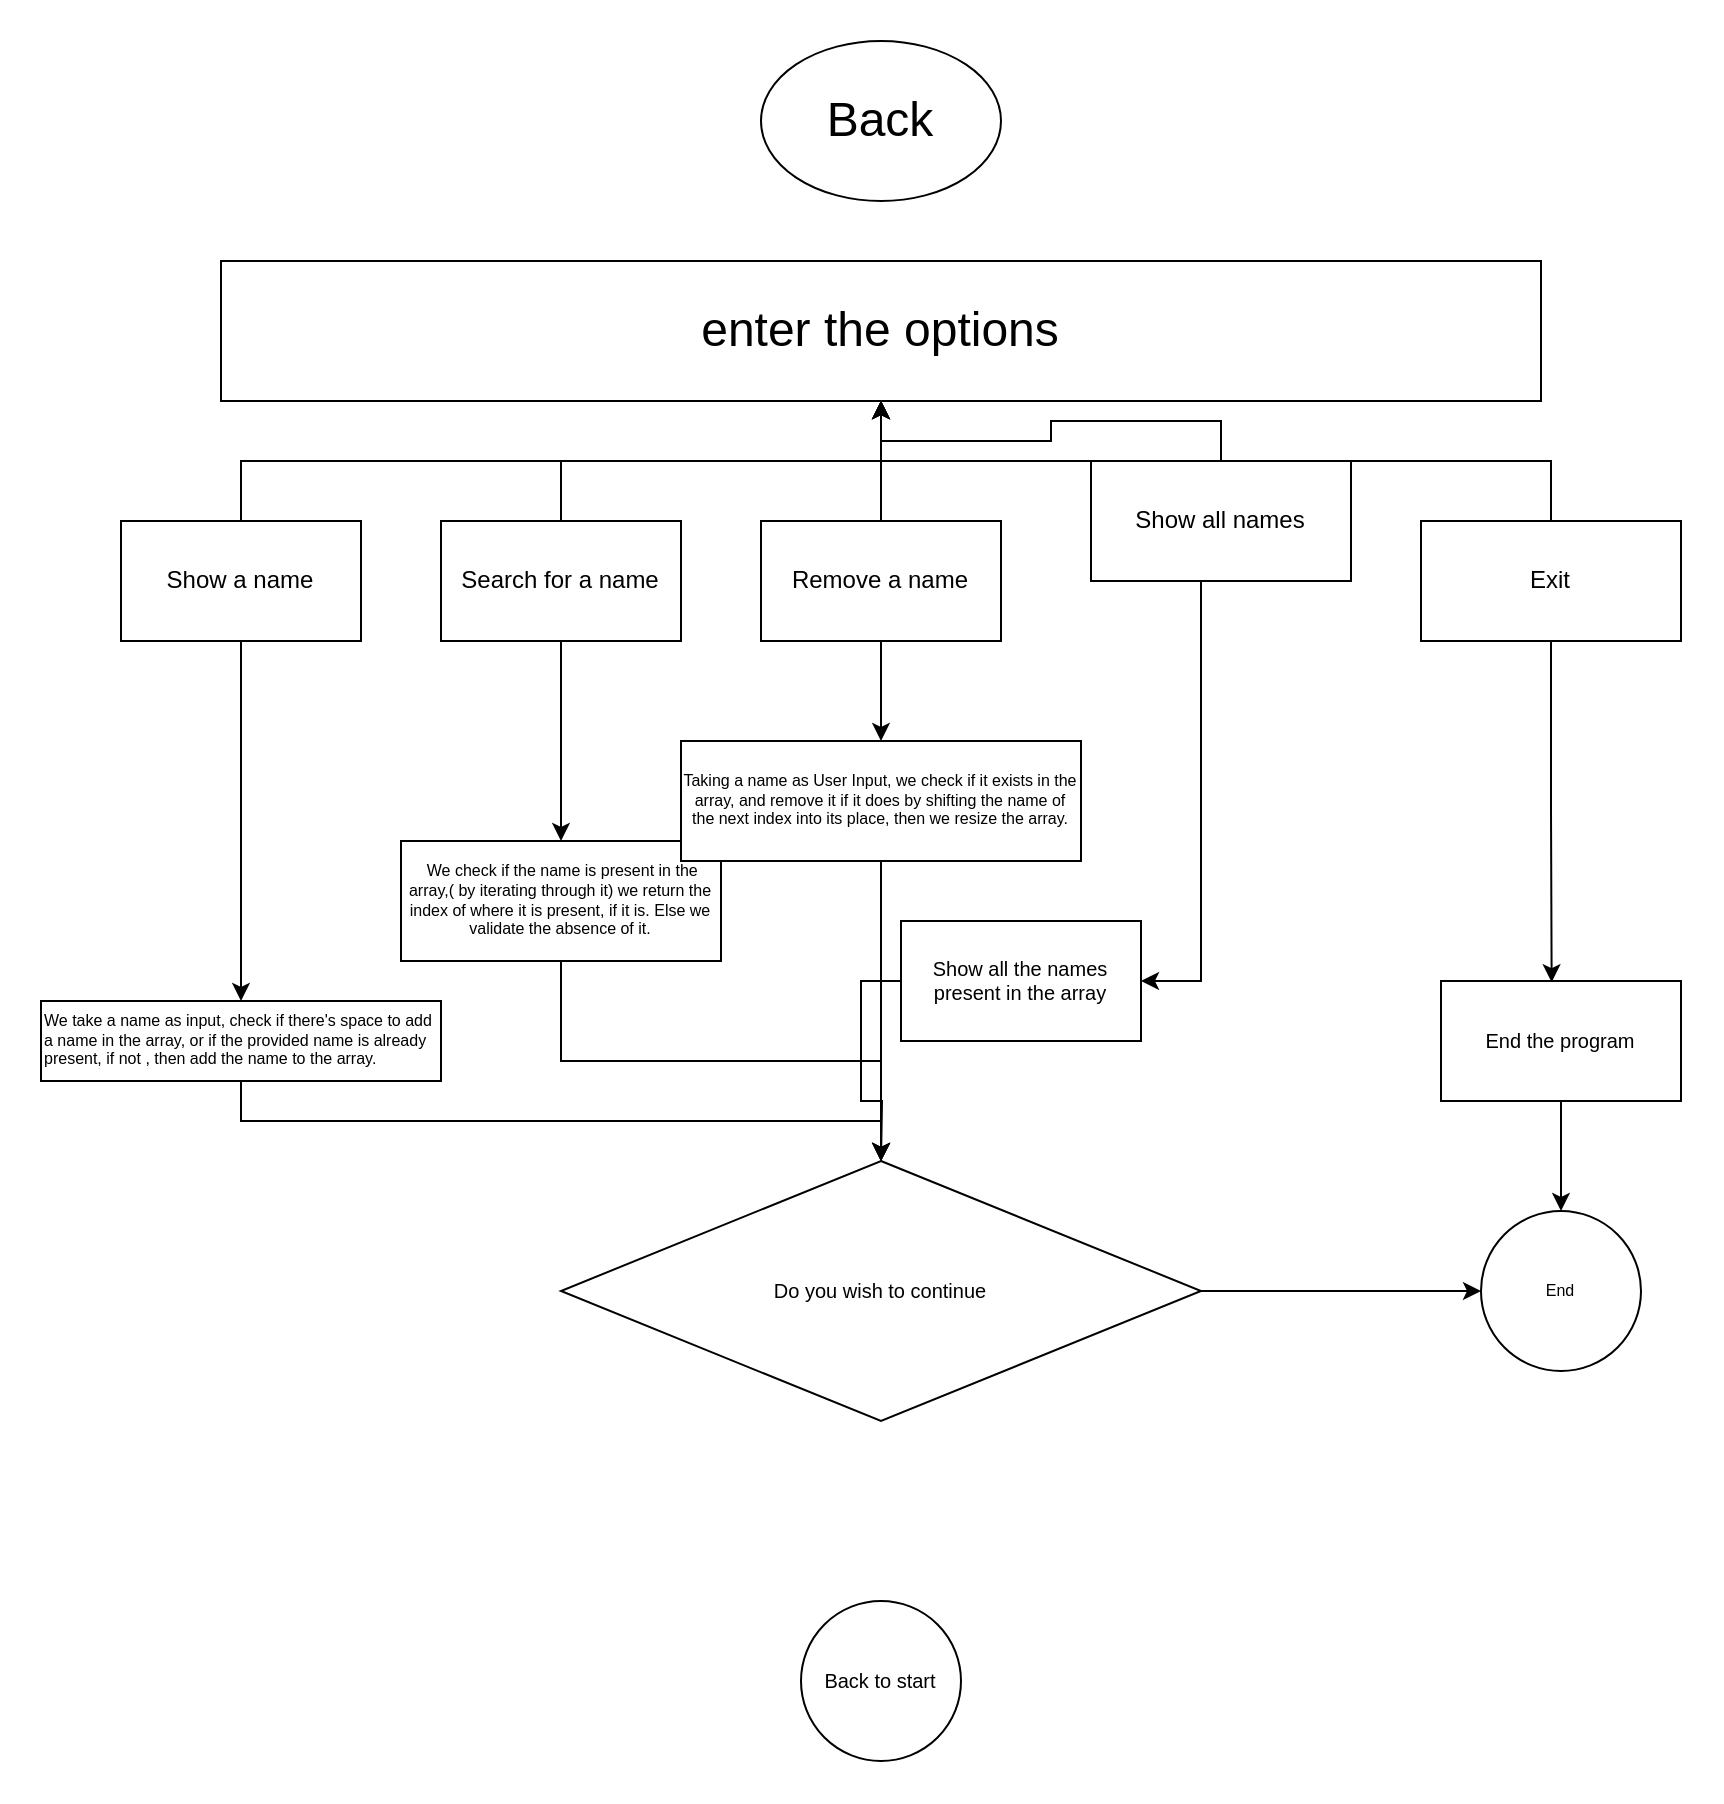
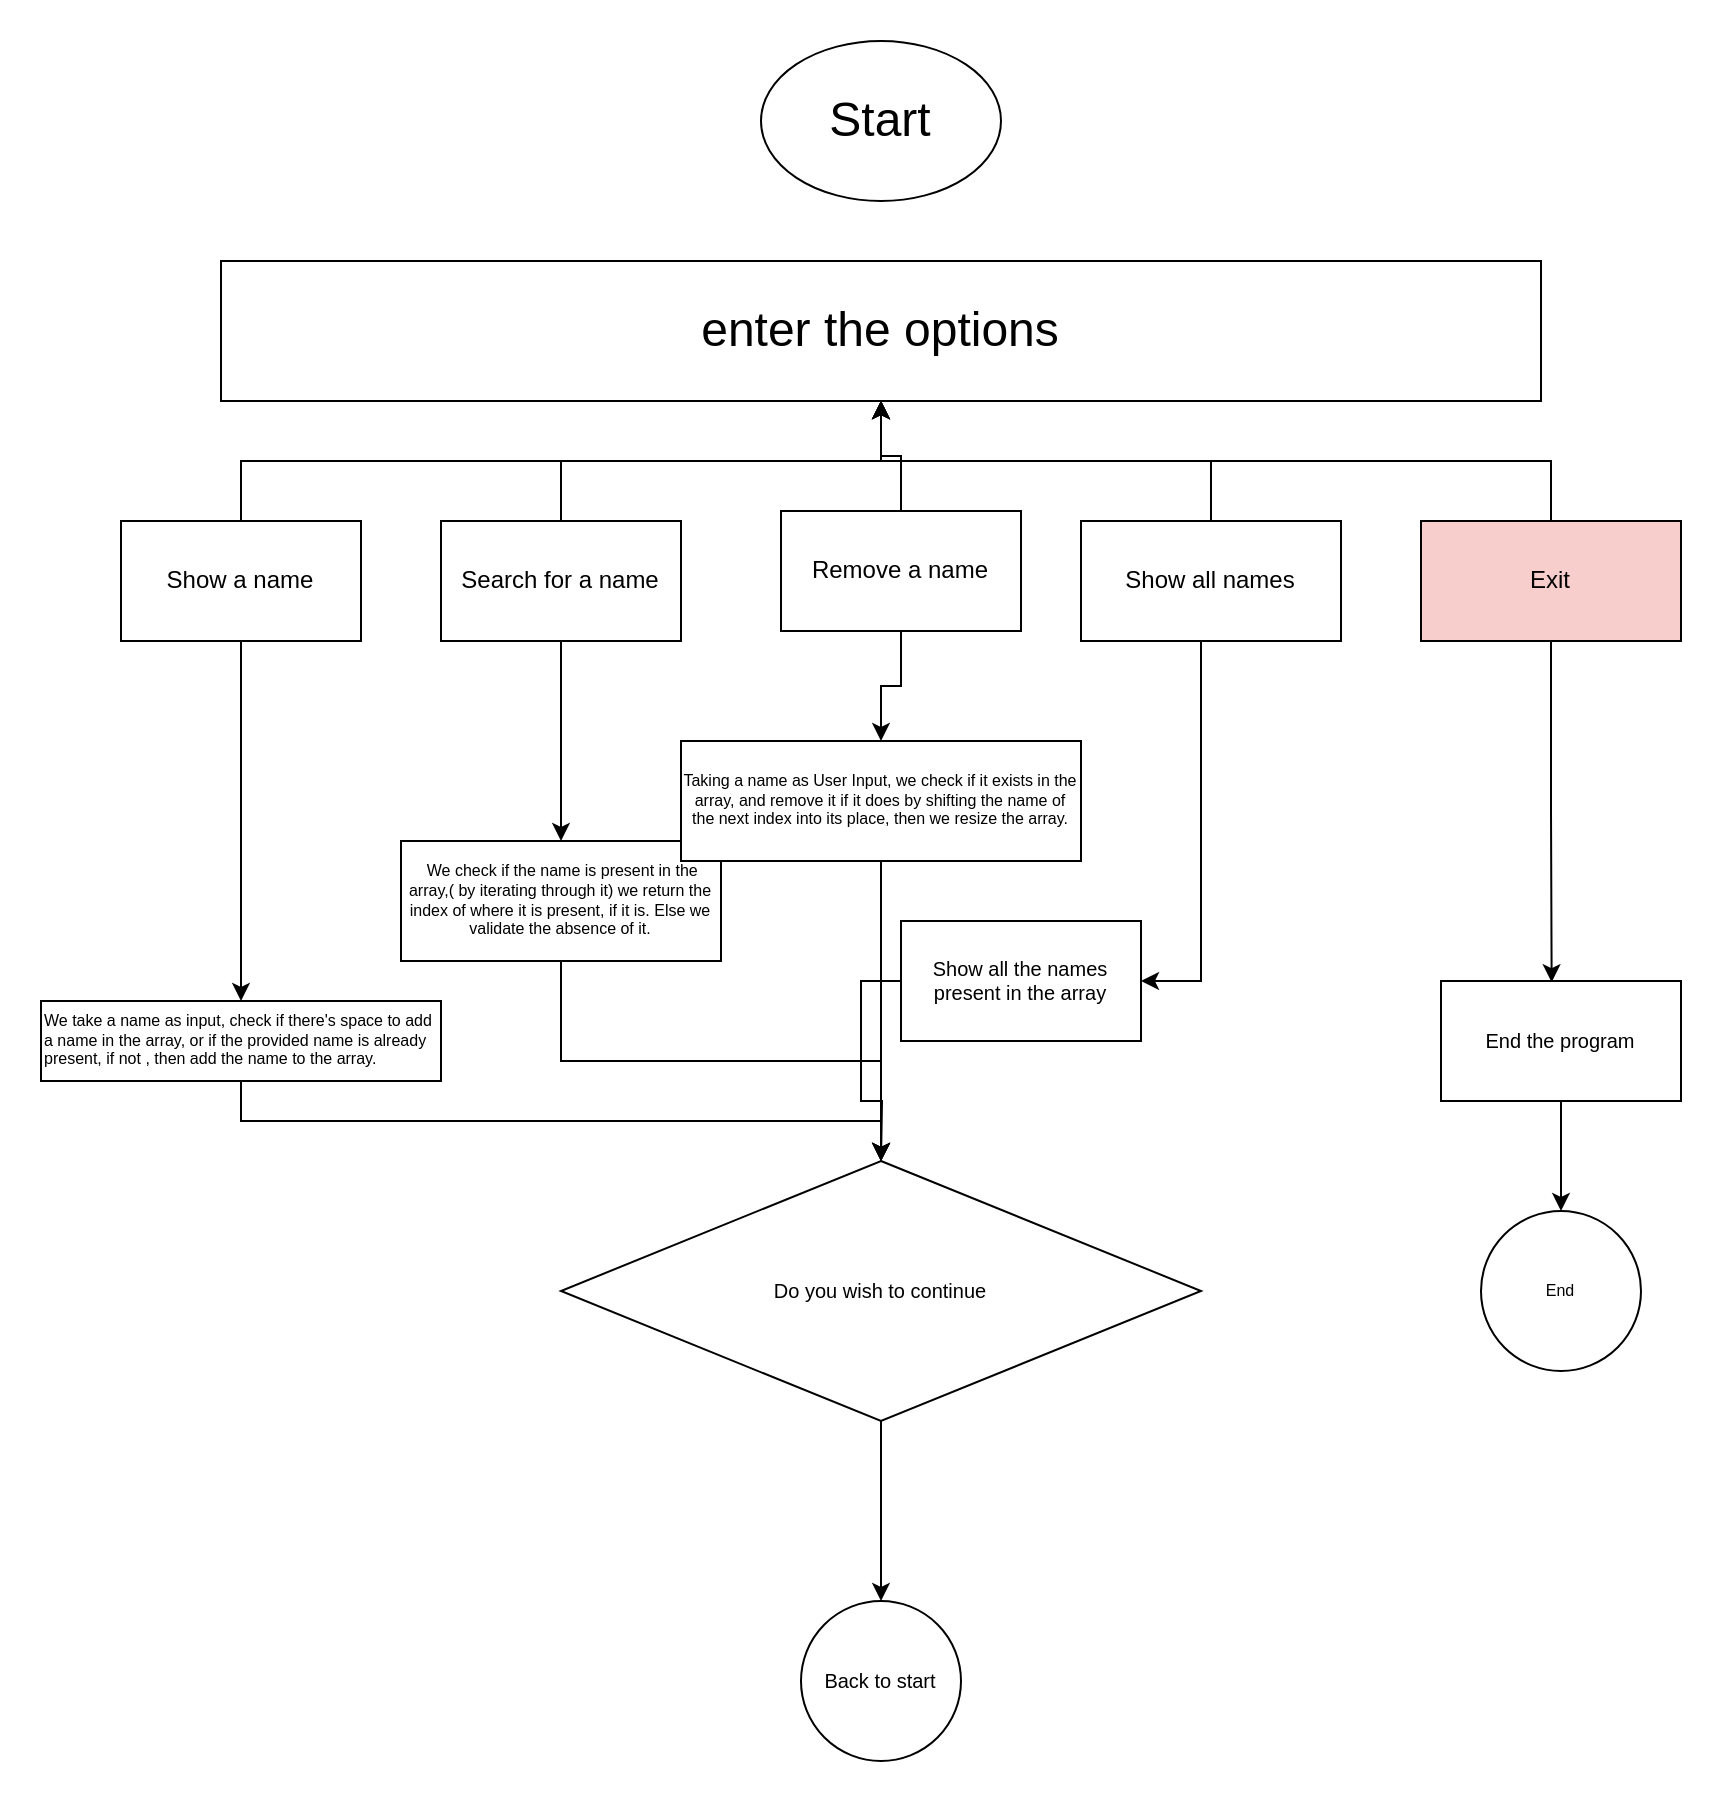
  <mxCell id="0" />
  <mxCell id="1" parent="0" />
  <mxCell id="2" value="&lt;font style=&quot;font-size: 24px;&quot;&gt;enter the options&lt;/font&gt;" style="rounded=0;whiteSpace=wrap;html=1;" vertex="1" parent="1"><mxGeometry x="110" y="130" width="660" height="70" as="geometry" /></mxCell>
  <mxCell id="3" style="edgeStyle=orthogonalEdgeStyle;rounded=0;orthogonalLoop=1;jettySize=auto;html=1;entryX=0.5;entryY=1;entryDx=0;entryDy=0;" edge="1" parent="1" source="5" target="2"><mxGeometry relative="1" as="geometry" /></mxCell>
  <mxCell id="4" value="" style="edgeStyle=orthogonalEdgeStyle;rounded=0;orthogonalLoop=1;jettySize=auto;html=1;fontSize=24;" edge="1" parent="1" source="5" target="20"><mxGeometry relative="1" as="geometry" /></mxCell>
  <mxCell id="5" value="Show a name" style="rounded=0;whiteSpace=wrap;html=1;" vertex="1" parent="1"><mxGeometry x="60" y="260" width="120" height="60" as="geometry" /></mxCell>
  <mxCell id="6" value="" style="edgeStyle=orthogonalEdgeStyle;rounded=0;orthogonalLoop=1;jettySize=auto;html=1;" edge="1" parent="1" source="8" target="2"><mxGeometry relative="1" as="geometry" /></mxCell>
  <mxCell id="7" style="edgeStyle=orthogonalEdgeStyle;rounded=0;orthogonalLoop=1;jettySize=auto;html=1;entryX=0.5;entryY=0;entryDx=0;entryDy=0;fontSize=8;" edge="1" parent="1" source="8" target="22"><mxGeometry relative="1" as="geometry" /></mxCell>
  <mxCell id="8" value="Search for a name" style="rounded=0;whiteSpace=wrap;html=1;" vertex="1" parent="1"><mxGeometry x="220" y="260" width="120" height="60" as="geometry" /></mxCell>
  <mxCell id="9" value="" style="edgeStyle=orthogonalEdgeStyle;rounded=0;orthogonalLoop=1;jettySize=auto;html=1;" edge="1" parent="1" source="11" target="2"><mxGeometry relative="1" as="geometry" /></mxCell>
  <mxCell id="10" value="" style="edgeStyle=orthogonalEdgeStyle;rounded=0;orthogonalLoop=1;jettySize=auto;html=1;fontSize=8;" edge="1" parent="1" source="11" target="24"><mxGeometry relative="1" as="geometry" /></mxCell>
- <mxCell id="11" value="Remove a name" style="rounded=0;whiteSpace=wrap;html=1;" vertex="1" parent="1"><mxGeometry x="380" y="260" width="120" height="60" as="geometry" /></mxCell>
+ <mxCell id="11" value="Remove a name" style="rounded=0;whiteSpace=wrap;html=1;" vertex="1" parent="1"><mxGeometry x="390" y="255" width="120" height="60" as="geometry" /></mxCell>
  <mxCell id="12" value="" style="edgeStyle=orthogonalEdgeStyle;rounded=0;orthogonalLoop=1;jettySize=auto;html=1;" edge="1" parent="1" source="14" target="2"><mxGeometry relative="1" as="geometry" /></mxCell>
  <mxCell id="13" style="edgeStyle=orthogonalEdgeStyle;rounded=0;orthogonalLoop=1;jettySize=auto;html=1;fontSize=8;" edge="1" parent="1" source="14" target="26"><mxGeometry relative="1" as="geometry"><Array as="points"><mxPoint x="600" y="350" /><mxPoint x="600" y="350" /></Array></mxGeometry></mxCell>
- <mxCell id="14" value="Show all names" style="rounded=0;whiteSpace=wrap;html=1;" vertex="1" parent="1"><mxGeometry x="545" y="230" width="130" height="60" as="geometry" /></mxCell>
+ <mxCell id="14" value="Show all names" style="rounded=0;whiteSpace=wrap;html=1;" vertex="1" parent="1"><mxGeometry x="540" y="260" width="130" height="60" as="geometry" /></mxCell>
  <mxCell id="15" value="" style="edgeStyle=orthogonalEdgeStyle;rounded=0;orthogonalLoop=1;jettySize=auto;html=1;" edge="1" parent="1" source="17" target="2"><mxGeometry relative="1" as="geometry"><Array as="points"><mxPoint x="775" y="230" /><mxPoint x="440" y="230" /></Array></mxGeometry></mxCell>
  <mxCell id="16" style="edgeStyle=orthogonalEdgeStyle;rounded=0;orthogonalLoop=1;jettySize=auto;html=1;entryX=0.461;entryY=0.01;entryDx=0;entryDy=0;entryPerimeter=0;fontSize=10;" edge="1" parent="1" source="17" target="28"><mxGeometry relative="1" as="geometry" /></mxCell>
- <mxCell id="17" value="Exit" style="rounded=0;whiteSpace=wrap;html=1;" vertex="1" parent="1"><mxGeometry x="710" y="260" width="130" height="60" as="geometry" /></mxCell>
- <mxCell id="18" value="Back&lt;br&gt;" style="ellipse;whiteSpace=wrap;html=1;fontSize=24;" vertex="1" parent="1"><mxGeometry x="380" y="20" width="120" height="80" as="geometry" /></mxCell>
+ <mxCell id="17" value="Exit" style="rounded=0;whiteSpace=wrap;html=1;fillColor=#f8cecc;" vertex="1" parent="1"><mxGeometry x="710" y="260" width="130" height="60" as="geometry" /></mxCell>
+ <mxCell id="18" value="Start&lt;br&gt;" style="ellipse;whiteSpace=wrap;html=1;fontSize=24;" vertex="1" parent="1"><mxGeometry x="380" y="20" width="120" height="80" as="geometry" /></mxCell>
  <mxCell id="19" style="edgeStyle=orthogonalEdgeStyle;rounded=0;orthogonalLoop=1;jettySize=auto;html=1;exitX=0.5;exitY=1;exitDx=0;exitDy=0;fontSize=10;" edge="1" parent="1" source="20" target="30"><mxGeometry relative="1" as="geometry" /></mxCell>
  <mxCell id="20" value="&lt;div style=&quot;&quot;&gt;&lt;font style=&quot;font-size: 8px;&quot;&gt;We take a name as input, check if there's space to add a name in the array, or if the provided name is already present, if not , then add the name to the array.&lt;/font&gt;&lt;br&gt;&lt;/div&gt;" style="whiteSpace=wrap;html=1;rounded=0;fontSize=08;align=left;" vertex="1" parent="1"><mxGeometry x="20" y="500" width="200" height="40" as="geometry" /></mxCell>
  <mxCell id="21" style="edgeStyle=orthogonalEdgeStyle;rounded=0;orthogonalLoop=1;jettySize=auto;html=1;exitX=0.5;exitY=1;exitDx=0;exitDy=0;entryX=0.5;entryY=0;entryDx=0;entryDy=0;fontSize=10;" edge="1" parent="1" source="22" target="30"><mxGeometry relative="1" as="geometry" /></mxCell>
  <mxCell id="22" value="&amp;nbsp;We check if the name is present in the array,( by iterating through it) we return the index of where it is present, if it is. Else we validate the absence of it." style="rounded=0;whiteSpace=wrap;html=1;fontSize=8;" vertex="1" parent="1"><mxGeometry x="200" y="420" width="160" height="60" as="geometry" /></mxCell>
  <mxCell id="23" style="edgeStyle=orthogonalEdgeStyle;rounded=0;orthogonalLoop=1;jettySize=auto;html=1;exitX=0.5;exitY=1;exitDx=0;exitDy=0;entryX=0.5;entryY=0;entryDx=0;entryDy=0;fontSize=10;" edge="1" parent="1" source="24" target="30"><mxGeometry relative="1" as="geometry" /></mxCell>
  <mxCell id="24" value="Taking a name as User Input, we check if it exists in the array, and remove it if it does by shifting the name of the next index into its place, then we resize the array." style="rounded=0;whiteSpace=wrap;html=1;fontSize=8;" vertex="1" parent="1"><mxGeometry x="340" y="370" width="200" height="60" as="geometry" /></mxCell>
  <mxCell id="25" style="edgeStyle=orthogonalEdgeStyle;rounded=0;orthogonalLoop=1;jettySize=auto;html=1;fontSize=10;" edge="1" parent="1" source="26"><mxGeometry relative="1" as="geometry"><mxPoint x="440" y="580" as="targetPoint" /></mxGeometry></mxCell>
  <mxCell id="26" value="&lt;font style=&quot;font-size: 10px;&quot;&gt;Show all the names present in the array&lt;/font&gt;" style="rounded=0;whiteSpace=wrap;html=1;fontSize=8;" vertex="1" parent="1"><mxGeometry x="450" y="460" width="120" height="60" as="geometry" /></mxCell>
  <mxCell id="27" value="" style="edgeStyle=orthogonalEdgeStyle;rounded=0;orthogonalLoop=1;jettySize=auto;html=1;fontSize=10;" edge="1" parent="1" source="28" target="32"><mxGeometry relative="1" as="geometry" /></mxCell>
  <mxCell id="28" value="&lt;font style=&quot;font-size: 10px;&quot;&gt;End the program&lt;/font&gt;" style="rounded=0;whiteSpace=wrap;html=1;fontSize=8;" vertex="1" parent="1"><mxGeometry x="720" y="490" width="120" height="60" as="geometry" /></mxCell>
- <mxCell id="29" style="edgeStyle=orthogonalEdgeStyle;rounded=0;orthogonalLoop=1;jettySize=auto;html=1;entryX=0;entryY=0.5;entryDx=0;entryDy=0;fontSize=10;" edge="1" parent="1" source="30" target="32"><mxGeometry relative="1" as="geometry" /></mxCell>
+ <mxCell id="29" style="edgeStyle=orthogonalEdgeStyle;rounded=0;orthogonalLoop=1;jettySize=auto;html=1;fontSize=10;" edge="1" parent="1" source="30" target="31"><mxGeometry relative="1" as="geometry" /></mxCell>
  <mxCell id="30" value="Do you wish to continue" style="rhombus;whiteSpace=wrap;html=1;fontSize=10;" vertex="1" parent="1"><mxGeometry x="280" y="580" width="320" height="130" as="geometry" /></mxCell>
  <mxCell id="31" value="Back to start" style="ellipse;whiteSpace=wrap;html=1;fontSize=10;" vertex="1" parent="1"><mxGeometry x="400" y="800" width="80" height="80" as="geometry" /></mxCell>
  <mxCell id="32" value="End" style="ellipse;whiteSpace=wrap;html=1;fontSize=8;rounded=0;" vertex="1" parent="1"><mxGeometry x="740" y="605" width="80" height="80" as="geometry" /></mxCell>
